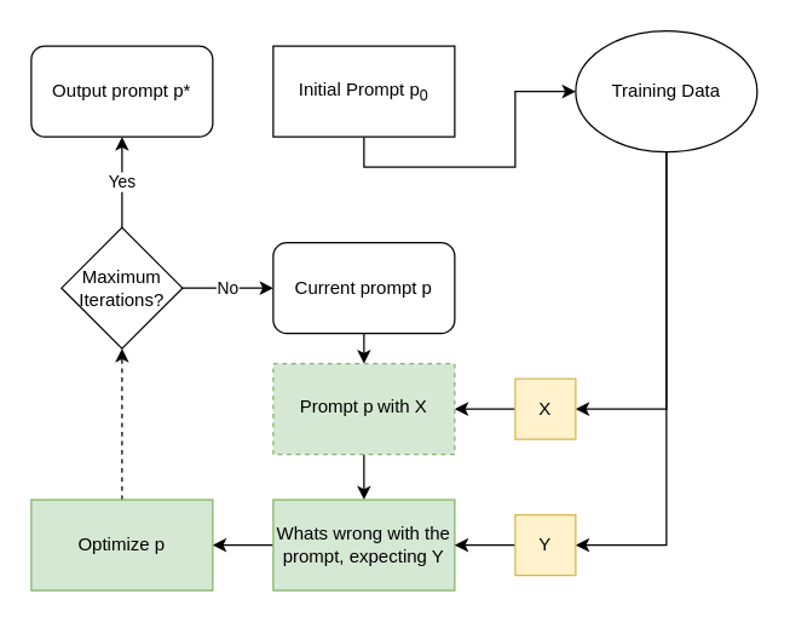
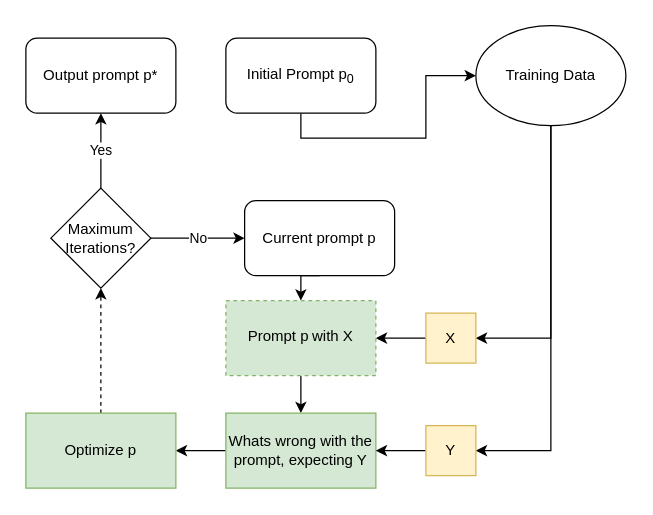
  <mxCell id="0" />
  <mxCell id="1" parent="0" />
  <mxCell id="2" style="edgeStyle=orthogonalEdgeStyle;rounded=0;orthogonalLoop=1;jettySize=auto;html=1;exitX=0.5;exitY=1;exitDx=0;exitDy=0;entryX=0.5;entryY=0;entryDx=0;entryDy=0;" edge="1" parent="1" source="3" target="10"><mxGeometry relative="1" as="geometry" /></mxCell>
- <mxCell id="3" value="Current prompt p" style="rounded=1;whiteSpace=wrap;html=1;" vertex="1" parent="1"><mxGeometry x="180" y="160" width="120" height="60" as="geometry" /></mxCell>
+ <mxCell id="3" value="Current prompt p" style="rounded=1;whiteSpace=wrap;html=1;" vertex="1" parent="1"><mxGeometry x="195" y="160" width="120" height="60" as="geometry" /></mxCell>
  <mxCell id="4" style="edgeStyle=orthogonalEdgeStyle;rounded=0;orthogonalLoop=1;jettySize=auto;html=1;exitX=0.5;exitY=1;exitDx=0;exitDy=0;entryX=1;entryY=0.5;entryDx=0;entryDy=0;" edge="1" parent="1" source="6" target="8"><mxGeometry relative="1" as="geometry" /></mxCell>
  <mxCell id="5" style="edgeStyle=orthogonalEdgeStyle;rounded=0;orthogonalLoop=1;jettySize=auto;html=1;exitX=0.5;exitY=1;exitDx=0;exitDy=0;entryX=1;entryY=0.5;entryDx=0;entryDy=0;" edge="1" parent="1" source="6" target="16"><mxGeometry relative="1" as="geometry" /></mxCell>
  <mxCell id="6" value="Training Data" style="ellipse;whiteSpace=wrap;html=1;" vertex="1" parent="1"><mxGeometry x="380" y="20" width="120" height="80" as="geometry" /></mxCell>
  <mxCell id="7" style="edgeStyle=orthogonalEdgeStyle;rounded=0;orthogonalLoop=1;jettySize=auto;html=1;exitX=0;exitY=0.5;exitDx=0;exitDy=0;entryX=1;entryY=0.5;entryDx=0;entryDy=0;" edge="1" parent="1" source="8" target="10"><mxGeometry relative="1" as="geometry" /></mxCell>
  <mxCell id="8" value="X" style="rounded=0;whiteSpace=wrap;html=1;fillColor=#fff2cc;strokeColor=#d6b656;" vertex="1" parent="1"><mxGeometry x="340" y="250" width="40" height="40" as="geometry" /></mxCell>
  <mxCell id="9" style="edgeStyle=orthogonalEdgeStyle;rounded=0;orthogonalLoop=1;jettySize=auto;html=1;exitX=0.5;exitY=1;exitDx=0;exitDy=0;entryX=0.5;entryY=0;entryDx=0;entryDy=0;" edge="1" parent="1" source="10" target="14"><mxGeometry relative="1" as="geometry" /></mxCell>
  <mxCell id="10" value="Prompt p&lt;sub&gt;&amp;nbsp;&lt;/sub&gt;with X" style="rounded=0;whiteSpace=wrap;html=1;fillColor=#d5e8d4;strokeColor=#82b366;dashed=1;" vertex="1" parent="1"><mxGeometry x="180" y="240" width="120" height="60" as="geometry" /></mxCell>
  <mxCell id="11" style="edgeStyle=orthogonalEdgeStyle;rounded=0;orthogonalLoop=1;jettySize=auto;html=1;exitX=0.5;exitY=1;exitDx=0;exitDy=0;" edge="1" parent="1" source="12" target="6"><mxGeometry relative="1" as="geometry" /></mxCell>
- <mxCell id="12" value="Initial Prompt p&lt;sub&gt;0&lt;/sub&gt;" style="whiteSpace=wrap;html=1;rounded=0;" vertex="1" parent="1"><mxGeometry x="180" y="30" width="120" height="60" as="geometry" /></mxCell>
+ <mxCell id="12" value="Initial Prompt p&lt;sub&gt;0&lt;/sub&gt;" style="rounded=1;whiteSpace=wrap;html=1;" vertex="1" parent="1"><mxGeometry x="180" y="30" width="120" height="60" as="geometry" /></mxCell>
  <mxCell id="13" style="edgeStyle=orthogonalEdgeStyle;rounded=0;orthogonalLoop=1;jettySize=auto;html=1;exitX=0;exitY=0.5;exitDx=0;exitDy=0;entryX=1;entryY=0.5;entryDx=0;entryDy=0;" edge="1" parent="1" source="14" target="22"><mxGeometry relative="1" as="geometry" /></mxCell>
  <mxCell id="14" value="Whats wrong with the prompt, expecting Y" style="rounded=0;whiteSpace=wrap;html=1;fillColor=#d5e8d4;strokeColor=#82b366;" vertex="1" parent="1"><mxGeometry x="180" y="330" width="120" height="60" as="geometry" /></mxCell>
  <mxCell id="15" style="edgeStyle=orthogonalEdgeStyle;rounded=0;orthogonalLoop=1;jettySize=auto;html=1;exitX=0;exitY=0.5;exitDx=0;exitDy=0;entryX=1;entryY=0.5;entryDx=0;entryDy=0;" edge="1" parent="1" source="16" target="14"><mxGeometry relative="1" as="geometry" /></mxCell>
  <mxCell id="16" value="Y" style="rounded=0;whiteSpace=wrap;html=1;fillColor=#fff2cc;strokeColor=#d6b656;" vertex="1" parent="1"><mxGeometry x="340" y="340" width="40" height="40" as="geometry" /></mxCell>
  <mxCell id="17" value="Output prompt p*" style="rounded=1;whiteSpace=wrap;html=1;" vertex="1" parent="1"><mxGeometry x="20" y="30" width="120" height="60" as="geometry" /></mxCell>
  <mxCell id="18" value="Yes" style="edgeStyle=orthogonalEdgeStyle;rounded=0;orthogonalLoop=1;jettySize=auto;html=1;exitX=0.5;exitY=0;exitDx=0;exitDy=0;entryX=0.5;entryY=1;entryDx=0;entryDy=0;" edge="1" parent="1" source="20" target="17"><mxGeometry relative="1" as="geometry" /></mxCell>
  <mxCell id="19" value="No" style="edgeStyle=orthogonalEdgeStyle;rounded=0;orthogonalLoop=1;jettySize=auto;html=1;exitX=1;exitY=0.5;exitDx=0;exitDy=0;" edge="1" parent="1" source="20" target="3"><mxGeometry relative="1" as="geometry" /></mxCell>
  <mxCell id="20" value="Maximum Iterations?" style="rhombus;whiteSpace=wrap;html=1;" vertex="1" parent="1"><mxGeometry x="40" y="150" width="80" height="80" as="geometry" /></mxCell>
  <mxCell id="21" style="edgeStyle=orthogonalEdgeStyle;rounded=0;orthogonalLoop=1;jettySize=auto;html=1;exitX=0.5;exitY=0;exitDx=0;exitDy=0;entryX=0.5;entryY=1;entryDx=0;entryDy=0;dashed=1;" edge="1" parent="1" source="22" target="20"><mxGeometry relative="1" as="geometry" /></mxCell>
  <mxCell id="22" value="Optimize p" style="rounded=0;whiteSpace=wrap;html=1;fillColor=#d5e8d4;strokeColor=#82b366;" vertex="1" parent="1"><mxGeometry x="20" y="330" width="120" height="60" as="geometry" /></mxCell>
